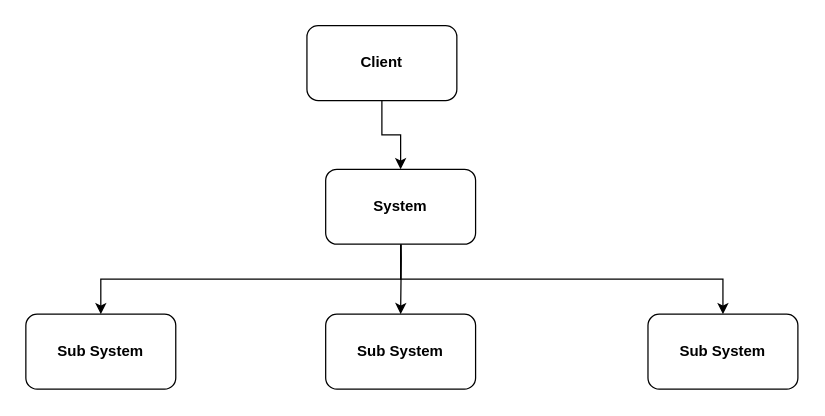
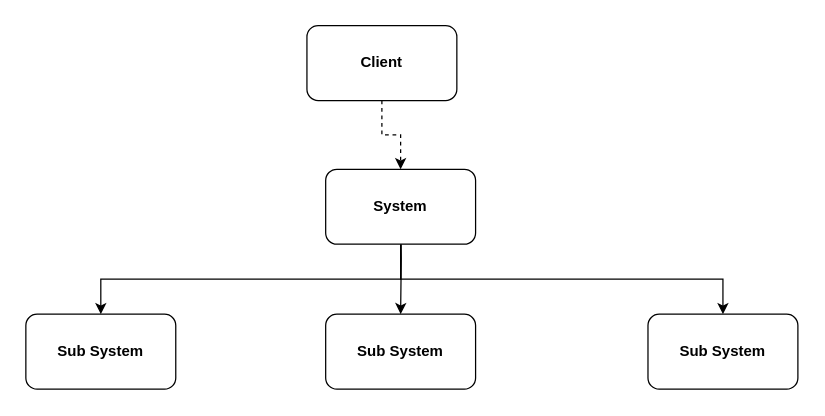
  <mxCell id="0" />
  <mxCell id="1" parent="0" />
- <mxCell id="2" style="edgeStyle=orthogonalEdgeStyle;rounded=0;orthogonalLoop=1;jettySize=auto;html=1;exitX=0.5;exitY=1;exitDx=0;exitDy=0;fontStyle=1" edge="1" parent="1" source="3" target="7"><mxGeometry relative="1" as="geometry" /></mxCell>
+ <mxCell id="2" style="edgeStyle=orthogonalEdgeStyle;rounded=0;orthogonalLoop=1;jettySize=auto;html=1;exitX=0.5;exitY=1;exitDx=0;exitDy=0;fontStyle=1;dashed=1;" edge="1" parent="1" source="3" target="7"><mxGeometry relative="1" as="geometry" /></mxCell>
  <mxCell id="3" value="Client" style="rounded=1;whiteSpace=wrap;html=1;fontStyle=1" vertex="1" parent="1"><mxGeometry x="245" y="20" width="120" height="60" as="geometry" /></mxCell>
  <mxCell id="4" style="edgeStyle=orthogonalEdgeStyle;rounded=0;orthogonalLoop=1;jettySize=auto;html=1;exitX=0.5;exitY=1;exitDx=0;exitDy=0;fontStyle=1" edge="1" parent="1" source="7" target="8"><mxGeometry relative="1" as="geometry"><mxPoint x="320" y="161" as="sourcePoint" /></mxGeometry></mxCell>
  <mxCell id="5" style="edgeStyle=orthogonalEdgeStyle;rounded=0;orthogonalLoop=1;jettySize=auto;html=1;exitX=0.5;exitY=1;exitDx=0;exitDy=0;entryX=0.5;entryY=0;entryDx=0;entryDy=0;fontStyle=1" edge="1" parent="1" target="10"><mxGeometry relative="1" as="geometry"><mxPoint x="320" y="161" as="sourcePoint" /></mxGeometry></mxCell>
  <mxCell id="6" style="edgeStyle=orthogonalEdgeStyle;rounded=0;orthogonalLoop=1;jettySize=auto;html=1;exitX=0.5;exitY=1;exitDx=0;exitDy=0;entryX=0.5;entryY=0;entryDx=0;entryDy=0;fontStyle=1" edge="1" parent="1" source="7" target="9"><mxGeometry relative="1" as="geometry"><mxPoint x="320" y="161" as="sourcePoint" /></mxGeometry></mxCell>
  <mxCell id="7" value="System" style="rounded=1;whiteSpace=wrap;html=1;fontStyle=1" vertex="1" parent="1"><mxGeometry x="260" y="135" width="120" height="60" as="geometry" /></mxCell>
  <mxCell id="8" value="Sub System" style="rounded=1;whiteSpace=wrap;html=1;fontStyle=1" vertex="1" parent="1"><mxGeometry x="20" y="251" width="120" height="60" as="geometry" /></mxCell>
  <mxCell id="9" value="&lt;span&gt;Sub System&lt;/span&gt;" style="rounded=1;whiteSpace=wrap;html=1;fontStyle=1" vertex="1" parent="1"><mxGeometry x="518" y="251" width="120" height="60" as="geometry" /></mxCell>
  <mxCell id="10" value="&lt;span&gt;Sub System&lt;/span&gt;" style="rounded=1;whiteSpace=wrap;html=1;fontStyle=1" vertex="1" parent="1"><mxGeometry x="260" y="251" width="120" height="60" as="geometry" /></mxCell>
